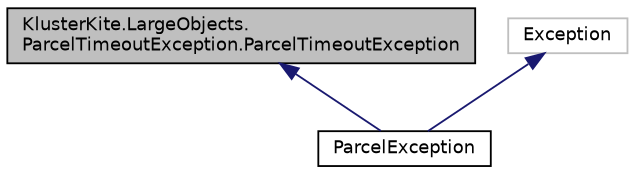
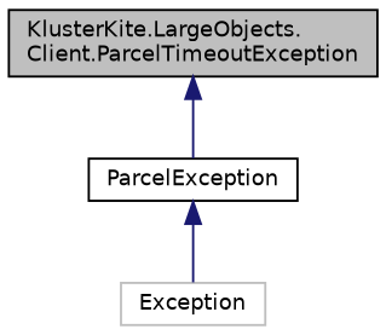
  digraph {
    node [color=black fillcolor=white fontname=Helvetica fontsize=10 shape=record style=filled]
    edge [color=midnightblue dir=back fontname=Helvetica fontsize=10 labelfontname=Helvetica labelfontsize=10 style=solid]
-   n1 [fillcolor=grey75 fontcolor=black height=0.2 label="KlusterKite.LargeObjects.\lParcelTimeoutException.ParcelTimeoutException" width=0.4]
+   n1 [fillcolor=grey75 fontcolor=black height=0.2 label="KlusterKite.LargeObjects.\lClient.ParcelTimeoutException" width=0.4]
    n2 [height=0.2 label=ParcelException width=0.4]
    n3 [color=grey75 height=0.2 label=Exception width=0.4]
    n1 -> n2
-   n3 -> n2
+   n2 -> n3
  }
